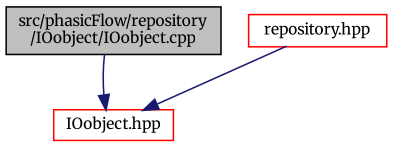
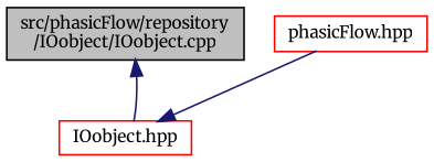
  digraph {
    fontname=Merriweather
    node [color=red fillcolor=white fontname=Merriweather fontsize=10 shape=record style=filled]
    edge [color=midnightblue fontname=Merriweather fontsize=10 labelfontname=Helvetica labelfontsize=10 style=solid]
    n1 [color=black fillcolor=grey75 fontcolor=black height=0.2 label="src/phasicFlow/repository\l/IOobject/IOobject.cpp" width=0.4]
    n2 [height=0.2 label="IOobject.hpp" width=0.4]
-   n3 [height=0.2 label="repository.hpp" width=0.4]
-   n1 -> n2
+   n3 [height=0.2 label="phasicFlow.hpp" width=0.4]
+   n2 -> n1
    n3 -> n2
  }
